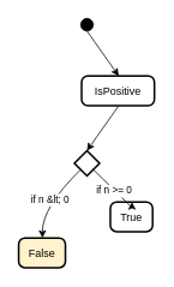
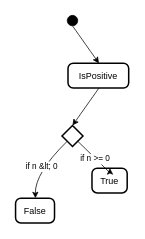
  <mxCell id="0" />
  <mxCell id="1" parent="0" />
  <mxCell id="2" value="" style="rhombus;strokeWidth=2;whiteSpace=wrap;" vertex="1" parent="1"><mxGeometry x="82" y="167" width="28" height="28" as="geometry" /></mxCell>
  <mxCell id="3" value="" style="ellipse;fillColor=strokeColor;" vertex="1" parent="1"><mxGeometry x="89" y="20" width="14" height="14" as="geometry" /></mxCell>
  <mxCell id="4" value="IsPositive" style="rounded=1;absoluteArcSize=1;arcSize=14;whiteSpace=wrap;strokeWidth=2;" vertex="1" parent="1"><mxGeometry x="90" y="84" width="81" height="33" as="geometry" /></mxCell>
- <mxCell id="5" value="False" style="rounded=1;absoluteArcSize=1;arcSize=14;whiteSpace=wrap;strokeWidth=2;fillColor=#fff2cc;" vertex="1" parent="1"><mxGeometry x="20" y="264" width="52" height="33" as="geometry" /></mxCell>
+ <mxCell id="5" value="False" style="rounded=1;absoluteArcSize=1;arcSize=14;whiteSpace=wrap;strokeWidth=2;" vertex="1" parent="1"><mxGeometry x="20" y="264" width="52" height="33" as="geometry" /></mxCell>
  <mxCell id="6" value="True" style="rounded=1;absoluteArcSize=1;arcSize=14;whiteSpace=wrap;strokeWidth=2;" vertex="1" parent="1"><mxGeometry x="122" y="224" width="47" height="33" as="geometry" /></mxCell>
  <mxCell id="7" value="" style="curved=1;startArrow=none;;exitX=0.51;exitY=1;entryX=0.51;entryY=0;" edge="1" parent="1" source="3" target="4"><mxGeometry relative="1" as="geometry"><Array as="points" /></mxGeometry></mxCell>
  <mxCell id="8" value="" style="curved=1;startArrow=none;;exitX=0.51;exitY=1.01;entryX=0.5;entryY=0.01;" edge="1" parent="1" source="4" target="2"><mxGeometry relative="1" as="geometry"><Array as="points" /></mxGeometry></mxCell>
  <mxCell id="9" value="if n &amp;lt; 0" style="curved=1;startArrow=none;;exitX=0;exitY=1;entryX=0.51;entryY=-0.01;" edge="1" parent="1" source="2" target="5"><mxGeometry relative="1" as="geometry"><Array as="points"><mxPoint x="46" y="230" /></Array></mxGeometry></mxCell>
  <mxCell id="10" value="if n &gt;= 0" style="curved=1;startArrow=none;;exitX=1;exitY=1;entryX=0.51;entryY=-0.01;" edge="1" parent="1" source="2" target="6"><mxGeometry relative="1" as="geometry"><Array as="points"><mxPoint x="146" y="230" /></Array></mxGeometry></mxCell>
